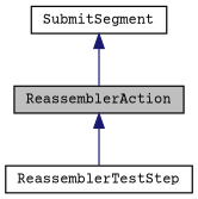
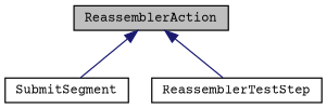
  digraph {
    fontname="Courier Prime"
    node [color=black fillcolor=white fontname="Courier Prime" fontsize=10 shape=record style=filled]
    edge [color=midnightblue dir=back fontname="Courier Prime" fontsize=10 labelfontname=Helvetica labelfontsize=10 style=solid]
    n1 [fillcolor=grey75 fontcolor=black height=0.2 label=ReassemblerAction width=0.4]
    n2 [height=0.2 label=SubmitSegment width=0.4]
    n3 [height=0.2 label=ReassemblerTestStep width=0.4]
-   n2 -> n1
+   n1 -> n2
    n1 -> n3
  }
